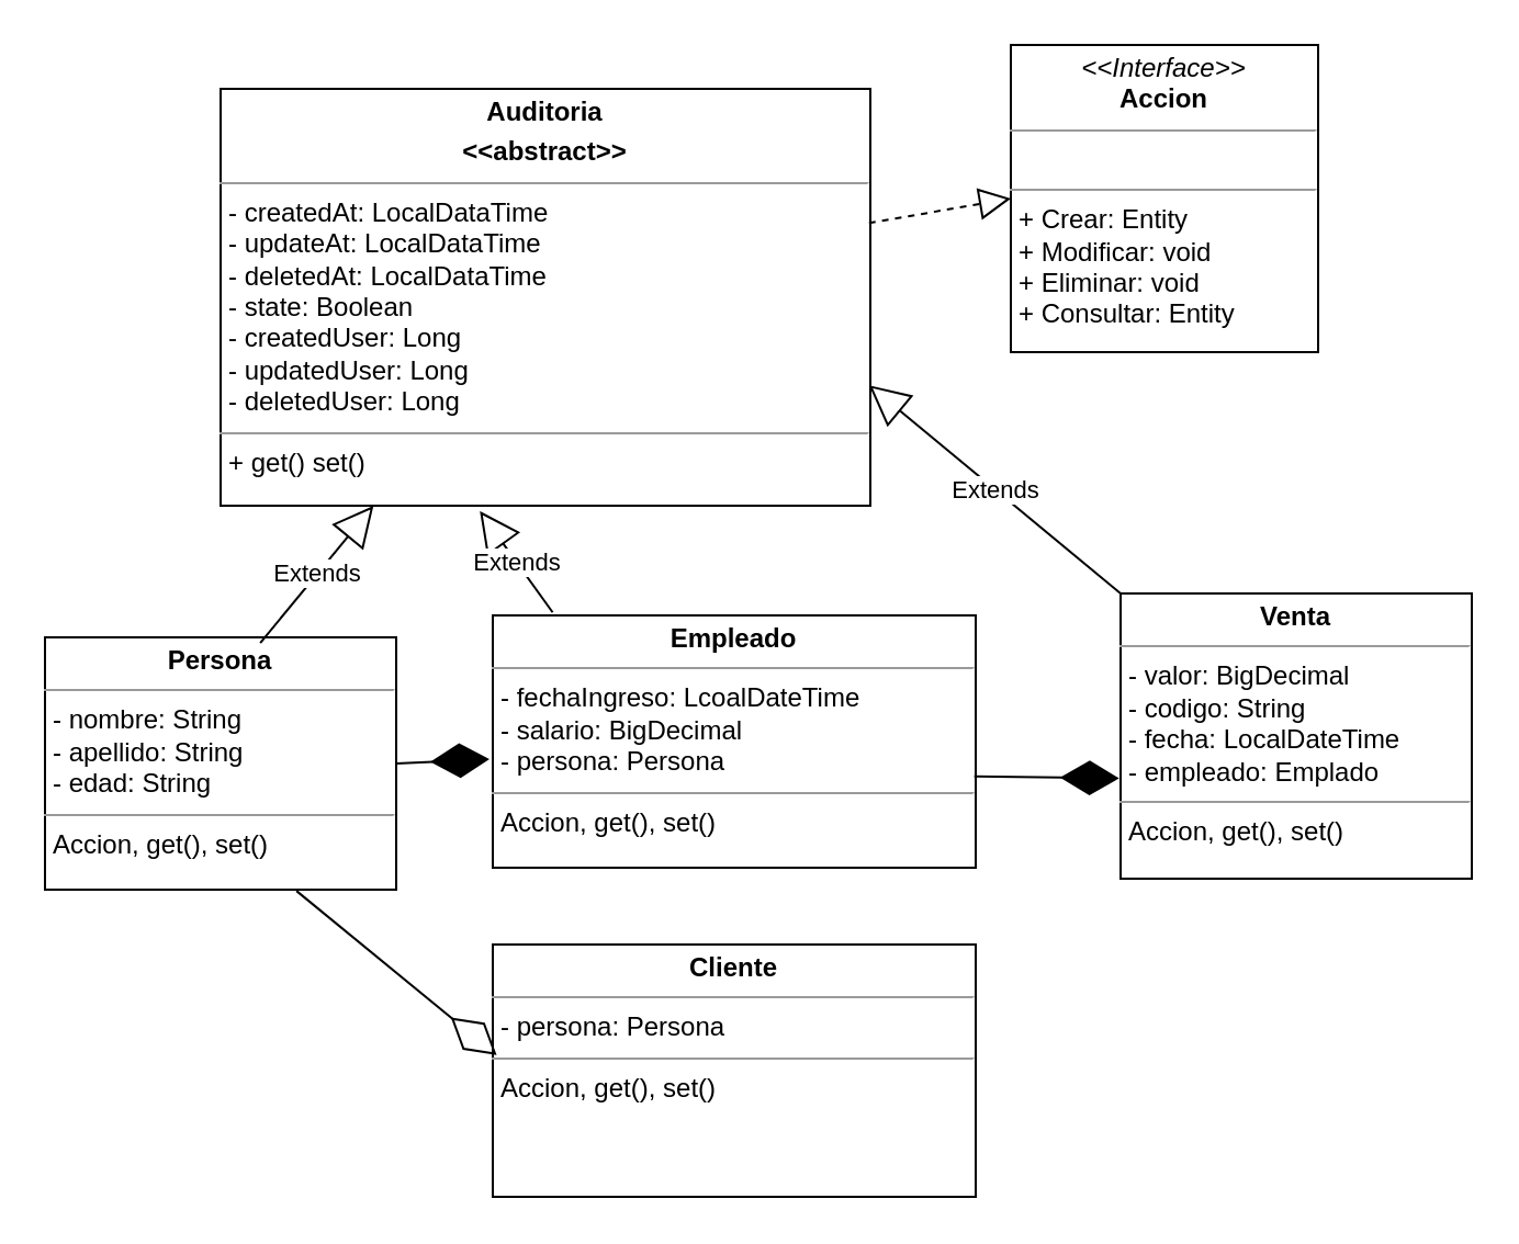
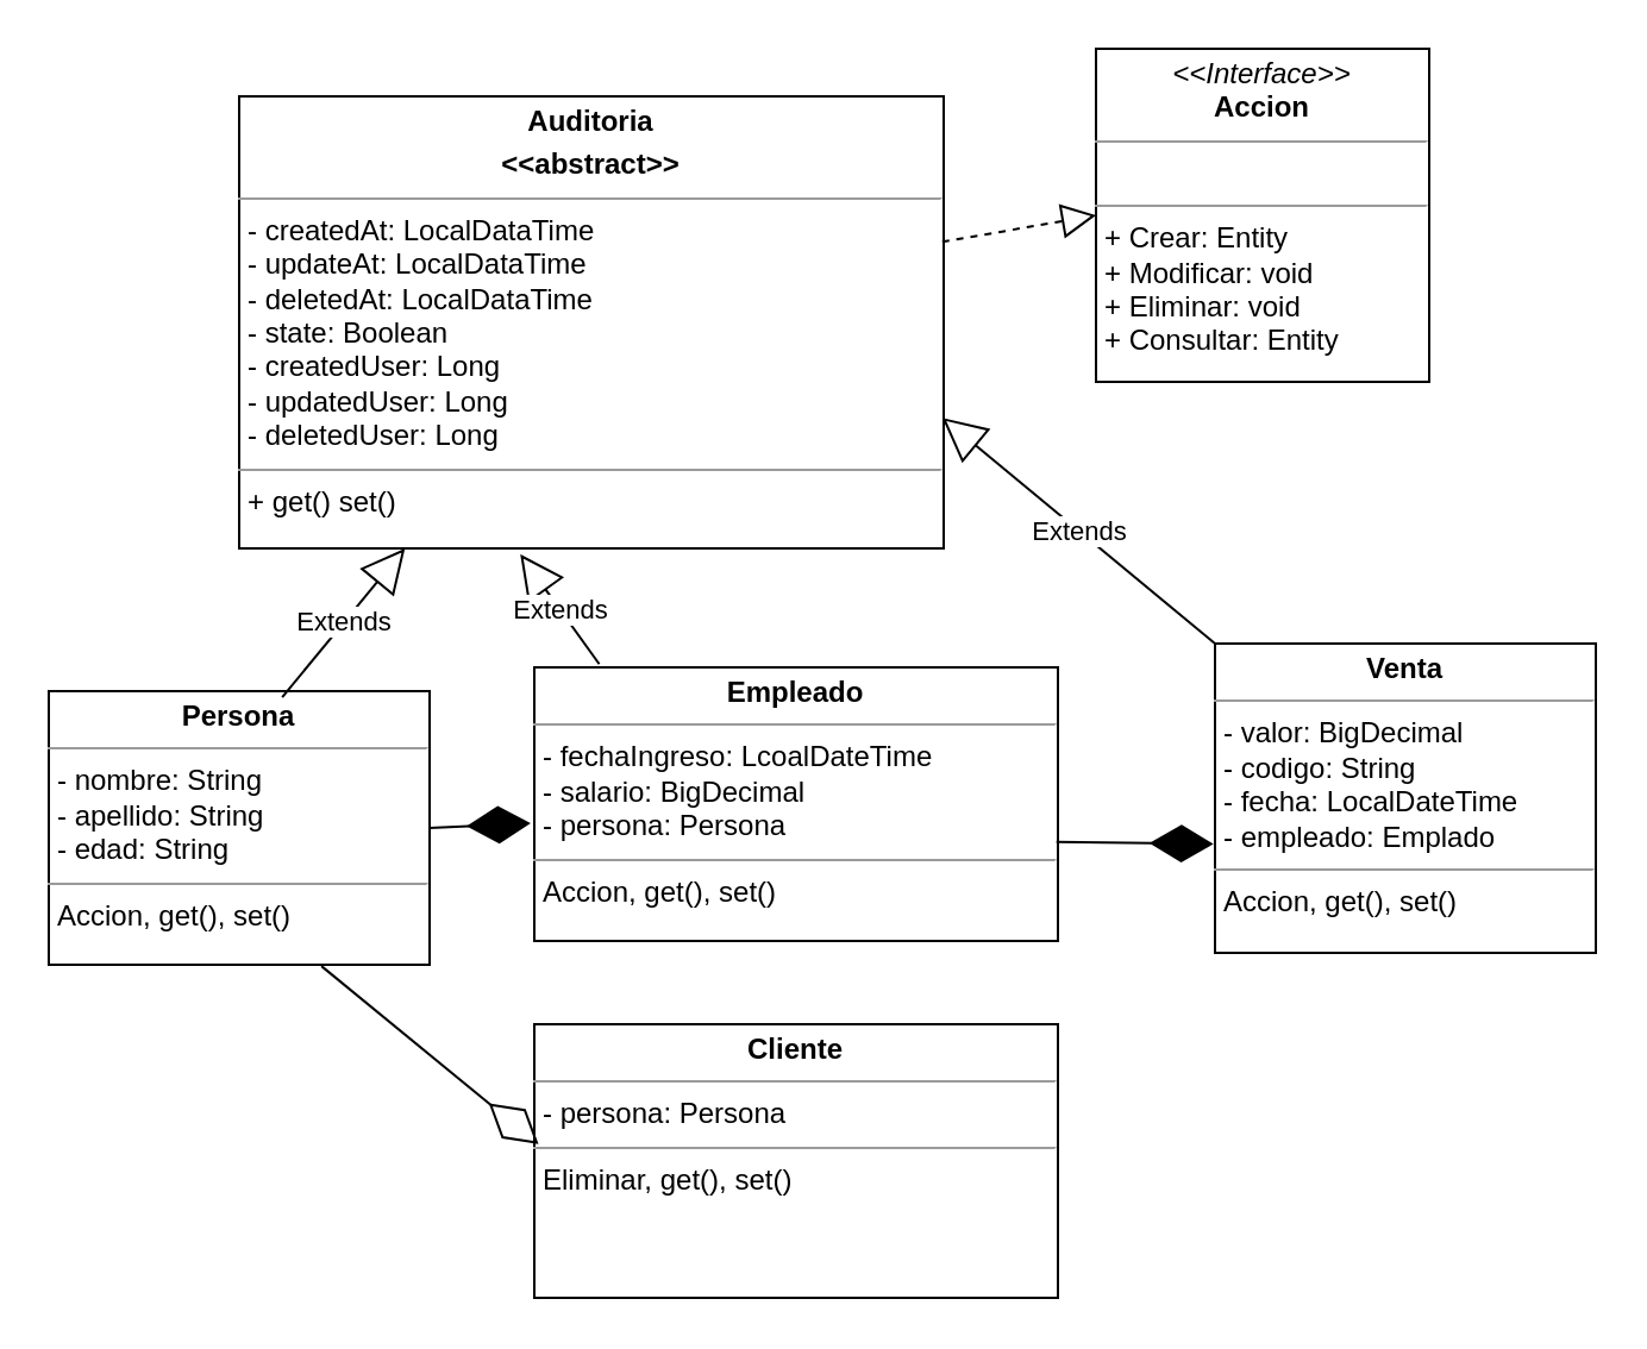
  <mxCell id="0" />
  <mxCell id="1" parent="0" />
  <mxCell id="2" value="&lt;p style=&quot;margin:0px;margin-top:4px;text-align:center;&quot;&gt;&lt;i&gt;&amp;lt;&amp;lt;Interface&amp;gt;&amp;gt;&lt;/i&gt;&lt;br&gt;&lt;b&gt;Accion&lt;/b&gt;&lt;/p&gt;&lt;hr size=&quot;1&quot;&gt;&lt;p style=&quot;margin:0px;margin-left:4px;&quot;&gt;&lt;br&gt;&lt;/p&gt;&lt;hr size=&quot;1&quot;&gt;&lt;p style=&quot;margin:0px;margin-left:4px;&quot;&gt;+ Crear: Entity&lt;br&gt;+ Modificar: void&lt;/p&gt;&lt;p style=&quot;margin:0px;margin-left:4px;&quot;&gt;+ Eliminar: void&lt;br&gt;&lt;/p&gt;&lt;p style=&quot;margin:0px;margin-left:4px;&quot;&gt;+ Consultar: Entity&lt;br&gt;&lt;/p&gt;" style="verticalAlign=top;align=left;overflow=fill;fontSize=12;fontFamily=Helvetica;html=1;whiteSpace=wrap;" vertex="1" parent="1"><mxGeometry x="460" y="20" width="140" height="140" as="geometry" /></mxCell>
  <mxCell id="3" value="&lt;p style=&quot;margin:0px;margin-top:4px;text-align:center;&quot;&gt;&lt;b&gt;Persona&lt;/b&gt;&lt;/p&gt;&lt;hr size=&quot;1&quot;&gt;&lt;p style=&quot;margin:0px;margin-left:4px;&quot;&gt;- nombre: String&lt;/p&gt;&lt;p style=&quot;margin:0px;margin-left:4px;&quot;&gt;- apellido: String&lt;br&gt;&lt;/p&gt;&lt;p style=&quot;margin:0px;margin-left:4px;&quot;&gt;- edad: String&lt;br&gt;&lt;/p&gt;&lt;hr size=&quot;1&quot;&gt;&lt;p style=&quot;margin:0px;margin-left:4px;&quot;&gt;Accion, get(), set()&lt;/p&gt;" style="verticalAlign=top;align=left;overflow=fill;fontSize=12;fontFamily=Helvetica;html=1;whiteSpace=wrap;" vertex="1" parent="1"><mxGeometry x="20" y="290" width="160" height="115" as="geometry" /></mxCell>
  <mxCell id="4" value="&lt;p style=&quot;margin:0px;margin-top:4px;text-align:center;&quot;&gt;&lt;b&gt;Auditoria&lt;/b&gt;&lt;/p&gt;&lt;p style=&quot;margin:0px;margin-top:4px;text-align:center;&quot;&gt;&lt;b&gt;&amp;lt;&amp;lt;abstract&amp;gt;&amp;gt;&lt;/b&gt;&lt;/p&gt;&lt;hr size=&quot;1&quot;&gt;&lt;p style=&quot;margin:0px;margin-left:4px;&quot;&gt;- createdAt: LocalDataTime&lt;/p&gt;&lt;p style=&quot;margin:0px;margin-left:4px;&quot;&gt;- updateAt: LocalDataTime&lt;br&gt;&lt;/p&gt;&lt;p style=&quot;margin:0px;margin-left:4px;&quot;&gt;- deletedAt: LocalDataTime&lt;br&gt;&lt;/p&gt;&lt;p style=&quot;margin:0px;margin-left:4px;&quot;&gt;- state: Boolean&lt;/p&gt;&lt;p style=&quot;margin:0px;margin-left:4px;&quot;&gt;- createdUser: Long&lt;/p&gt;&lt;p style=&quot;margin:0px;margin-left:4px;&quot;&gt;- updatedUser: Long&lt;/p&gt;&lt;p style=&quot;margin:0px;margin-left:4px;&quot;&gt;- deletedUser: Long&lt;/p&gt;&lt;hr size=&quot;1&quot;&gt;&lt;p style=&quot;margin:0px;margin-left:4px;&quot;&gt;+ get() set()&lt;/p&gt;" style="verticalAlign=top;align=left;overflow=fill;fontSize=12;fontFamily=Helvetica;html=1;whiteSpace=wrap;" vertex="1" parent="1"><mxGeometry x="100" y="40" width="296" height="190" as="geometry" /></mxCell>
  <mxCell id="5" value="Extends" style="endArrow=block;endSize=16;endFill=0;html=1;rounded=0;exitX=0.613;exitY=0.022;exitDx=0;exitDy=0;exitPerimeter=0;" edge="1" parent="1" source="3" target="4"><mxGeometry width="160" relative="1" as="geometry"><mxPoint x="310" y="310" as="sourcePoint" /><mxPoint x="470" y="310" as="targetPoint" /></mxGeometry></mxCell>
  <mxCell id="6" value="" style="endArrow=block;dashed=1;endFill=0;endSize=12;html=1;rounded=0;entryX=0;entryY=0.5;entryDx=0;entryDy=0;exitX=0.998;exitY=0.322;exitDx=0;exitDy=0;exitPerimeter=0;" edge="1" parent="1" source="4" target="2"><mxGeometry width="160" relative="1" as="geometry"><mxPoint x="310" y="230" as="sourcePoint" /><mxPoint x="470" y="230" as="targetPoint" /></mxGeometry></mxCell>
  <mxCell id="7" value="&lt;p style=&quot;margin:0px;margin-top:4px;text-align:center;&quot;&gt;&lt;b&gt;Empleado&lt;/b&gt;&lt;/p&gt;&lt;hr size=&quot;1&quot;&gt;&lt;p style=&quot;margin:0px;margin-left:4px;&quot;&gt;- fechaIngreso: LcoalDateTime&lt;/p&gt;&lt;p style=&quot;margin:0px;margin-left:4px;&quot;&gt;- salario: BigDecimal&lt;/p&gt;&lt;p style=&quot;margin:0px;margin-left:4px;&quot;&gt;- persona: Persona&lt;/p&gt;&lt;hr size=&quot;1&quot;&gt;&lt;p style=&quot;margin:0px;margin-left:4px;&quot;&gt;Accion, get(), set()&lt;br&gt;&lt;/p&gt;" style="verticalAlign=top;align=left;overflow=fill;fontSize=12;fontFamily=Helvetica;html=1;whiteSpace=wrap;" vertex="1" parent="1"><mxGeometry x="224" y="280" width="220" height="115" as="geometry" /></mxCell>
  <mxCell id="8" value="Extends" style="endArrow=block;endSize=16;endFill=0;html=1;rounded=0;exitX=0.124;exitY=-0.012;exitDx=0;exitDy=0;exitPerimeter=0;entryX=0.399;entryY=1.013;entryDx=0;entryDy=0;entryPerimeter=0;" edge="1" parent="1" source="7" target="4"><mxGeometry width="160" relative="1" as="geometry"><mxPoint x="128" y="303" as="sourcePoint" /><mxPoint x="180" y="240" as="targetPoint" /></mxGeometry></mxCell>
  <mxCell id="9" value="" style="endArrow=diamondThin;endFill=1;endSize=24;html=1;rounded=0;entryX=-0.007;entryY=0.57;entryDx=0;entryDy=0;entryPerimeter=0;exitX=1;exitY=0.5;exitDx=0;exitDy=0;" edge="1" parent="1" source="3" target="7"><mxGeometry width="160" relative="1" as="geometry"><mxPoint x="310" y="230" as="sourcePoint" /><mxPoint x="470" y="230" as="targetPoint" /></mxGeometry></mxCell>
  <mxCell id="10" value="&lt;p style=&quot;margin:0px;margin-top:4px;text-align:center;&quot;&gt;&lt;b&gt;Venta&lt;/b&gt;&lt;/p&gt;&lt;hr size=&quot;1&quot;&gt;&lt;p style=&quot;margin:0px;margin-left:4px;&quot;&gt;- valor: BigDecimal&lt;/p&gt;&lt;p style=&quot;margin:0px;margin-left:4px;&quot;&gt;- codigo: String&lt;br&gt;&lt;/p&gt;&lt;p style=&quot;margin:0px;margin-left:4px;&quot;&gt;- fecha: LocalDateTime&lt;br&gt;&lt;/p&gt;&lt;p style=&quot;margin:0px;margin-left:4px;&quot;&gt;- empleado: Emplado&lt;/p&gt;&lt;hr size=&quot;1&quot;&gt;&lt;p style=&quot;margin:0px;margin-left:4px;&quot;&gt;Accion, get(), set()&lt;/p&gt;" style="verticalAlign=top;align=left;overflow=fill;fontSize=12;fontFamily=Helvetica;html=1;whiteSpace=wrap;" vertex="1" parent="1"><mxGeometry x="510" y="270" width="160" height="130" as="geometry" /></mxCell>
  <mxCell id="11" value="" style="endArrow=diamondThin;endFill=1;endSize=24;html=1;rounded=0;entryX=-0.004;entryY=0.648;entryDx=0;entryDy=0;entryPerimeter=0;exitX=0.997;exitY=0.638;exitDx=0;exitDy=0;exitPerimeter=0;" edge="1" parent="1" source="7" target="10"><mxGeometry width="160" relative="1" as="geometry"><mxPoint x="190" y="358" as="sourcePoint" /><mxPoint x="232" y="356" as="targetPoint" /></mxGeometry></mxCell>
  <mxCell id="12" value="Extends" style="endArrow=block;endSize=16;endFill=0;html=1;rounded=0;exitX=0;exitY=0;exitDx=0;exitDy=0;entryX=0.998;entryY=0.711;entryDx=0;entryDy=0;entryPerimeter=0;" edge="1" parent="1" source="10" target="4"><mxGeometry width="160" relative="1" as="geometry"><mxPoint x="510" y="247" as="sourcePoint" /><mxPoint x="477" y="200" as="targetPoint" /></mxGeometry></mxCell>
- <mxCell id="13" value="&lt;p style=&quot;margin:0px;margin-top:4px;text-align:center;&quot;&gt;&lt;b&gt;Cliente&lt;/b&gt;&lt;/p&gt;&lt;hr size=&quot;1&quot;&gt;&lt;p style=&quot;margin:0px;margin-left:4px;&quot;&gt;&lt;span style=&quot;background-color: initial;&quot;&gt;- persona: Persona&lt;/span&gt;&lt;br&gt;&lt;/p&gt;&lt;hr size=&quot;1&quot;&gt;&lt;p style=&quot;margin:0px;margin-left:4px;&quot;&gt;Accion, get(), set()&lt;br&gt;&lt;/p&gt;" style="verticalAlign=top;align=left;overflow=fill;fontSize=12;fontFamily=Helvetica;html=1;whiteSpace=wrap;" vertex="1" parent="1"><mxGeometry x="224" y="430" width="220" height="115" as="geometry" /></mxCell>
+ <mxCell id="13" value="&lt;p style=&quot;margin:0px;margin-top:4px;text-align:center;&quot;&gt;&lt;b&gt;Cliente&lt;/b&gt;&lt;/p&gt;&lt;hr size=&quot;1&quot;&gt;&lt;p style=&quot;margin:0px;margin-left:4px;&quot;&gt;&lt;span style=&quot;background-color: initial;&quot;&gt;- persona: Persona&lt;/span&gt;&lt;br&gt;&lt;/p&gt;&lt;hr size=&quot;1&quot;&gt;&lt;p style=&quot;margin:0px;margin-left:4px;&quot;&gt;Eliminar, get(), set()&lt;br&gt;&lt;/p&gt;" style="verticalAlign=top;align=left;overflow=fill;fontSize=12;fontFamily=Helvetica;html=1;whiteSpace=wrap;" vertex="1" parent="1"><mxGeometry x="224" y="430" width="220" height="115" as="geometry" /></mxCell>
  <mxCell id="14" value="" style="endArrow=diamondThin;endFill=0;endSize=24;html=1;rounded=0;exitX=0.716;exitY=1.005;exitDx=0;exitDy=0;exitPerimeter=0;entryX=0.008;entryY=0.438;entryDx=0;entryDy=0;entryPerimeter=0;" edge="1" parent="1" source="3" target="13"><mxGeometry width="160" relative="1" as="geometry"><mxPoint x="310" y="380" as="sourcePoint" /><mxPoint x="470" y="380" as="targetPoint" /></mxGeometry></mxCell>
